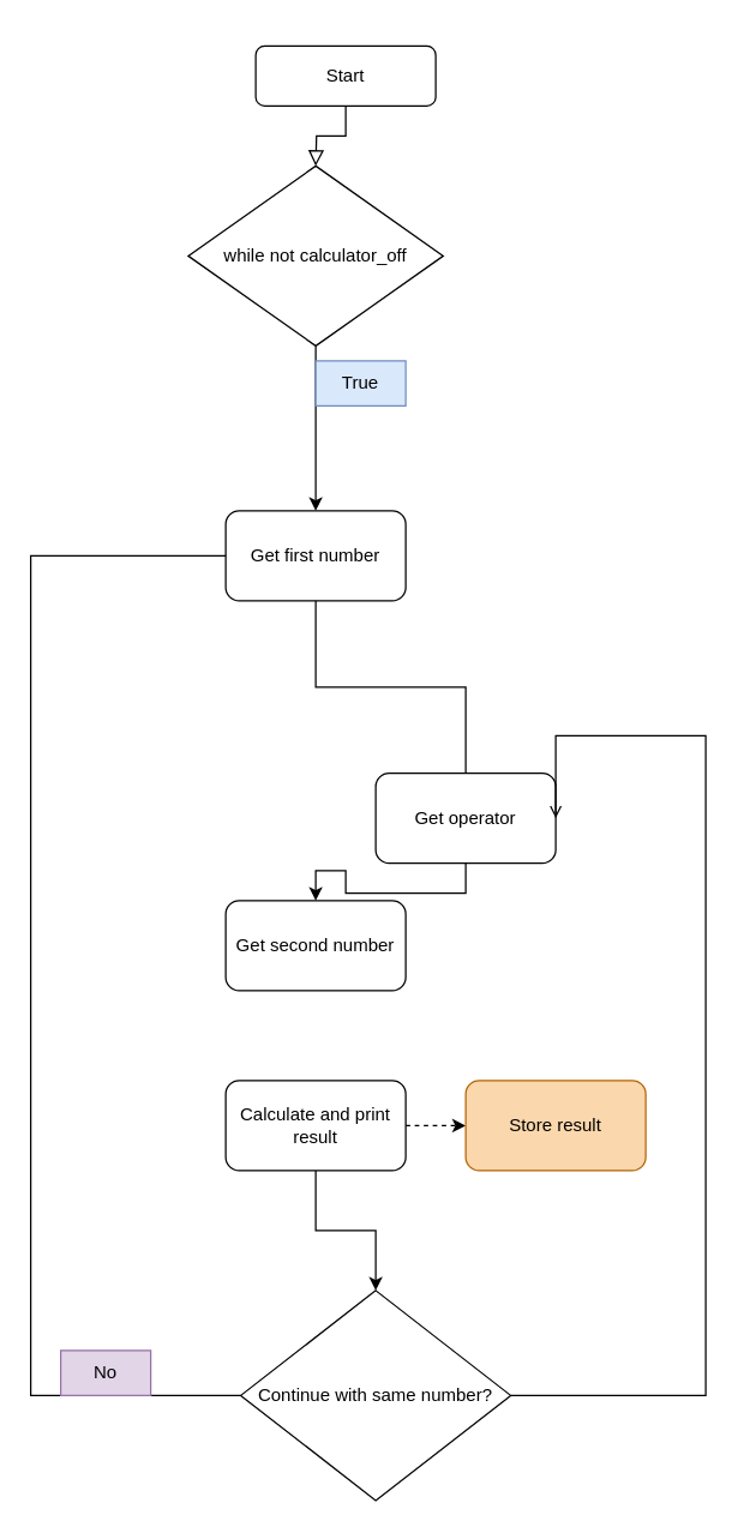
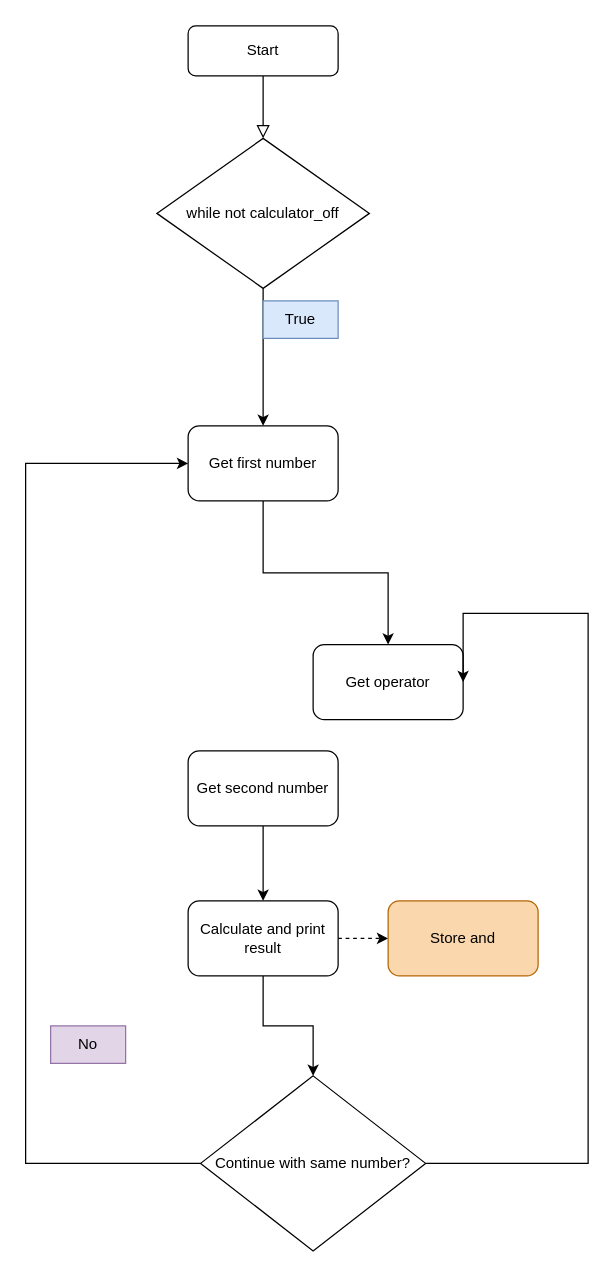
  <mxCell id="0" />
  <mxCell id="1" parent="0" />
  <mxCell id="2" value="" style="rounded=0;html=1;jettySize=auto;orthogonalLoop=1;fontSize=11;endArrow=block;endFill=0;endSize=8;strokeWidth=1;shadow=0;labelBackgroundColor=none;edgeStyle=orthogonalEdgeStyle;" parent="1" source="3" edge="1"><mxGeometry relative="1" as="geometry"><mxPoint x="210" y="110" as="targetPoint" /></mxGeometry></mxCell>
- <mxCell id="3" value="Start" style="rounded=1;whiteSpace=wrap;html=1;fontSize=12;glass=0;strokeWidth=1;shadow=0;" parent="1" vertex="1"><mxGeometry x="170" y="30" width="120" height="40" as="geometry" /></mxCell>
+ <mxCell id="3" value="Start" style="rounded=1;whiteSpace=wrap;html=1;fontSize=12;glass=0;strokeWidth=1;shadow=0;" parent="1" vertex="1"><mxGeometry x="150" y="20" width="120" height="40" as="geometry" /></mxCell>
  <mxCell id="4" style="edgeStyle=orthogonalEdgeStyle;rounded=0;orthogonalLoop=1;jettySize=auto;html=1;exitX=0.5;exitY=1;exitDx=0;exitDy=0;" edge="1" parent="1" source="5"><mxGeometry relative="1" as="geometry"><mxPoint x="210" y="340" as="targetPoint" /></mxGeometry></mxCell>
  <mxCell id="5" value="while not calculator_off" style="rhombus;whiteSpace=wrap;html=1;" vertex="1" parent="1"><mxGeometry x="125" y="110" width="170" height="120" as="geometry" /></mxCell>
  <mxCell id="6" value="True" style="text;html=1;strokeColor=#6c8ebf;fillColor=#dae8fc;align=center;verticalAlign=middle;whiteSpace=wrap;rounded=0;" vertex="1" parent="1"><mxGeometry x="210" y="240" width="60" height="30" as="geometry" /></mxCell>
- <mxCell id="7" style="edgeStyle=orthogonalEdgeStyle;rounded=0;orthogonalLoop=1;jettySize=auto;html=1;exitX=0.5;exitY=1;exitDx=0;exitDy=0;endArrow=none;" edge="1" parent="1" source="8" target="10"><mxGeometry relative="1" as="geometry"><mxPoint x="210" y="490" as="targetPoint" /></mxGeometry></mxCell>
+ <mxCell id="7" style="edgeStyle=orthogonalEdgeStyle;rounded=0;orthogonalLoop=1;jettySize=auto;html=1;exitX=0.5;exitY=1;exitDx=0;exitDy=0;" edge="1" parent="1" source="8" target="10"><mxGeometry relative="1" as="geometry"><mxPoint x="210" y="490" as="targetPoint" /></mxGeometry></mxCell>
  <mxCell id="8" value="Get first number" style="rounded=1;whiteSpace=wrap;html=1;" vertex="1" parent="1"><mxGeometry x="150" y="340" width="120" height="60" as="geometry" /></mxCell>
- <mxCell id="9" style="edgeStyle=orthogonalEdgeStyle;rounded=0;orthogonalLoop=1;jettySize=auto;html=1;exitX=0.5;exitY=1;exitDx=0;exitDy=0;entryX=0.5;entryY=0;entryDx=0;entryDy=0;" edge="1" parent="1" source="10" target="12"><mxGeometry relative="1" as="geometry" /></mxCell>
  <mxCell id="10" value="Get operator" style="rounded=1;whiteSpace=wrap;html=1;" vertex="1" parent="1"><mxGeometry x="250" y="515" width="120" height="60" as="geometry" /></mxCell>
+ <mxCell id="11" style="edgeStyle=orthogonalEdgeStyle;rounded=0;orthogonalLoop=1;jettySize=auto;html=1;exitX=0.5;exitY=1;exitDx=0;exitDy=0;" edge="1" parent="1" source="12" target="15"><mxGeometry relative="1" as="geometry" /></mxCell>
  <mxCell id="12" value="Get second number" style="rounded=1;whiteSpace=wrap;html=1;" vertex="1" parent="1"><mxGeometry x="150" y="600" width="120" height="60" as="geometry" /></mxCell>
  <mxCell id="13" style="edgeStyle=orthogonalEdgeStyle;rounded=0;orthogonalLoop=1;jettySize=auto;html=1;exitX=0.5;exitY=1;exitDx=0;exitDy=0;" edge="1" parent="1" source="15" target="18"><mxGeometry relative="1" as="geometry" /></mxCell>
  <mxCell id="14" style="edgeStyle=orthogonalEdgeStyle;rounded=0;orthogonalLoop=1;jettySize=auto;html=1;exitX=1;exitY=0.5;exitDx=0;exitDy=0;entryX=0;entryY=0.5;entryDx=0;entryDy=0;dashed=1;" edge="1" parent="1" source="15" target="20"><mxGeometry relative="1" as="geometry" /></mxCell>
  <mxCell id="15" value="Calculate and print result" style="rounded=1;whiteSpace=wrap;html=1;" vertex="1" parent="1"><mxGeometry x="150" y="720" width="120" height="60" as="geometry" /></mxCell>
- <mxCell id="16" style="edgeStyle=orthogonalEdgeStyle;rounded=0;orthogonalLoop=1;jettySize=auto;html=1;exitX=0;exitY=0.5;exitDx=0;exitDy=0;entryX=0;entryY=0.5;entryDx=0;entryDy=0;endArrow=none;" edge="1" parent="1" source="18" target="8"><mxGeometry relative="1" as="geometry"><Array as="points"><mxPoint x="20" y="930" /><mxPoint x="20" y="370" /></Array></mxGeometry></mxCell>
- <mxCell id="17" style="edgeStyle=orthogonalEdgeStyle;rounded=0;orthogonalLoop=1;jettySize=auto;html=1;exitX=1;exitY=0.5;exitDx=0;exitDy=0;entryX=1;entryY=0.5;entryDx=0;entryDy=0;endArrow=open;" edge="1" parent="1" source="18" target="10"><mxGeometry relative="1" as="geometry"><Array as="points"><mxPoint x="470" y="930" /><mxPoint x="470" y="490" /></Array></mxGeometry></mxCell>
+ <mxCell id="16" style="edgeStyle=orthogonalEdgeStyle;rounded=0;orthogonalLoop=1;jettySize=auto;html=1;exitX=0;exitY=0.5;exitDx=0;exitDy=0;entryX=0;entryY=0.5;entryDx=0;entryDy=0;" edge="1" parent="1" source="18" target="8"><mxGeometry relative="1" as="geometry"><Array as="points"><mxPoint x="20" y="930" /><mxPoint x="20" y="370" /></Array></mxGeometry></mxCell>
+ <mxCell id="17" style="edgeStyle=orthogonalEdgeStyle;rounded=0;orthogonalLoop=1;jettySize=auto;html=1;exitX=1;exitY=0.5;exitDx=0;exitDy=0;entryX=1;entryY=0.5;entryDx=0;entryDy=0;" edge="1" parent="1" source="18" target="10"><mxGeometry relative="1" as="geometry"><Array as="points"><mxPoint x="470" y="930" /><mxPoint x="470" y="490" /></Array></mxGeometry></mxCell>
  <mxCell id="18" value="Continue with same number?" style="rhombus;whiteSpace=wrap;html=1;" vertex="1" parent="1"><mxGeometry x="160" y="860" width="180" height="140" as="geometry" /></mxCell>
- <mxCell id="19" value="No" style="text;html=1;strokeColor=#9673a6;fillColor=#e1d5e7;align=center;verticalAlign=middle;whiteSpace=wrap;rounded=0;" vertex="1" parent="1"><mxGeometry x="40" y="900" width="60" height="30" as="geometry" /></mxCell>
- <mxCell id="20" value="Store result" style="rounded=1;whiteSpace=wrap;html=1;fillColor=#fad7ac;strokeColor=#b46504;" vertex="1" parent="1"><mxGeometry x="310" y="720" width="120" height="60" as="geometry" /></mxCell>
+ <mxCell id="19" value="No" style="text;html=1;strokeColor=#9673a6;fillColor=#e1d5e7;align=center;verticalAlign=middle;whiteSpace=wrap;rounded=0;" vertex="1" parent="1"><mxGeometry x="40" y="820" width="60" height="30" as="geometry" /></mxCell>
+ <mxCell id="20" value="Store and" style="rounded=1;whiteSpace=wrap;html=1;fillColor=#fad7ac;strokeColor=#b46504;" vertex="1" parent="1"><mxGeometry x="310" y="720" width="120" height="60" as="geometry" /></mxCell>
